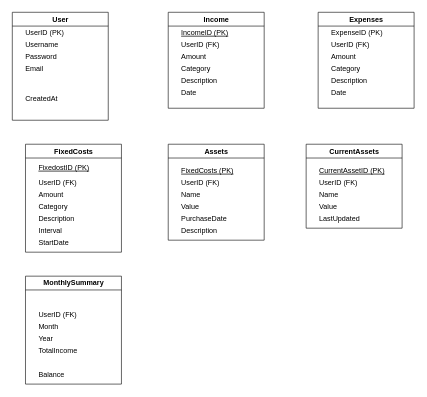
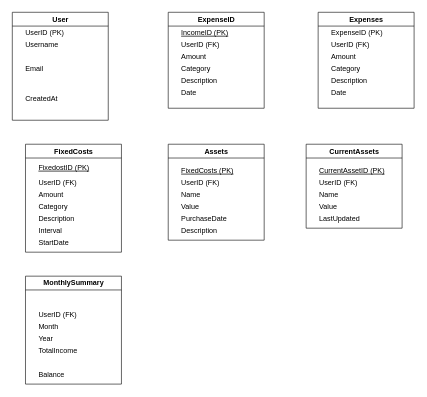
  <mxCell id="0" />
  <mxCell id="1" parent="0" />
- <mxCell id="2" value="Income" style="swimlane;html=1;container=0;movable=1;resizable=1;rotatable=1;deletable=1;editable=1;locked=0;connectable=1;" parent="1" vertex="1"><mxGeometry x="280" y="20" width="160" height="160" as="geometry" /></mxCell>
+ <mxCell id="2" value="ExpenseID" style="swimlane;html=1;container=0;movable=1;resizable=1;rotatable=1;deletable=1;editable=1;locked=0;connectable=1;" parent="1" vertex="1"><mxGeometry x="280" y="20" width="160" height="160" as="geometry" /></mxCell>
  <mxCell id="3" value="Date" style="text;container=0;movable=1;resizable=1;rotatable=1;deletable=1;editable=1;locked=0;connectable=1;" parent="2" vertex="1"><mxGeometry x="20" y="120" width="120" height="20" as="geometry" /></mxCell>
  <mxCell id="4" value="User" style="swimlane;html=1;" parent="1" vertex="1"><mxGeometry x="20" y="20" width="160" height="180" as="geometry" /></mxCell>
  <mxCell id="5" value="UserID (PK)" style="text" parent="4" vertex="1"><mxGeometry x="20" y="20" width="120" height="20" as="geometry" /></mxCell>
  <mxCell id="6" value="Username" style="text" parent="4" vertex="1"><mxGeometry x="20" y="40" width="120" height="20" as="geometry" /></mxCell>
- <mxCell id="7" value="Password" style="text" parent="4" vertex="1"><mxGeometry x="20" y="60" width="120" height="20" as="geometry" /></mxCell>
  <mxCell id="8" value="Email" style="text" parent="4" vertex="1"><mxGeometry x="20" y="80" width="120" height="20" as="geometry" /></mxCell>
  <mxCell id="9" value="CreatedAt" style="text" parent="4" vertex="1"><mxGeometry x="20" y="130" width="120" height="20" as="geometry" /></mxCell>
  <mxCell id="10" value="Expenses" style="swimlane;html=1;" parent="1" vertex="1"><mxGeometry x="530" y="20" width="160" height="160" as="geometry" /></mxCell>
  <mxCell id="11" value="ExpenseID (PK)" style="text" parent="10" vertex="1"><mxGeometry x="20" y="20" width="120" height="20" as="geometry" /></mxCell>
  <mxCell id="12" value="UserID (FK)" style="text" parent="10" vertex="1"><mxGeometry x="20" y="40" width="120" height="20" as="geometry" /></mxCell>
  <mxCell id="13" value="Amount" style="text" parent="10" vertex="1"><mxGeometry x="20" y="60" width="120" height="20" as="geometry" /></mxCell>
  <mxCell id="14" value="Category" style="text" parent="10" vertex="1"><mxGeometry x="20" y="80" width="120" height="20" as="geometry" /></mxCell>
  <mxCell id="15" value="Description" style="text" parent="10" vertex="1"><mxGeometry x="20" y="100" width="120" height="20" as="geometry" /></mxCell>
  <mxCell id="16" value="Date" style="text" vertex="1" parent="10"><mxGeometry x="20" y="120" width="120" height="20" as="geometry" /></mxCell>
  <mxCell id="17" value="IncomeID (PK)" style="text;container=0;movable=1;resizable=1;rotatable=1;deletable=1;editable=1;locked=0;connectable=1;fontStyle=4" parent="1" vertex="1"><mxGeometry x="300" y="40" width="120" height="20" as="geometry" /></mxCell>
  <mxCell id="18" value="UserID (FK)" style="text;container=0;movable=1;resizable=1;rotatable=1;deletable=1;editable=1;locked=0;connectable=1;" parent="1" vertex="1"><mxGeometry x="300" y="60" width="120" height="20" as="geometry" /></mxCell>
  <mxCell id="19" value="Amount" style="text;container=0;movable=1;resizable=1;rotatable=1;deletable=1;editable=1;locked=0;connectable=1;" parent="1" vertex="1"><mxGeometry x="300" y="80" width="120" height="20" as="geometry" /></mxCell>
  <mxCell id="20" value="Category" style="text;container=0;movable=1;resizable=1;rotatable=1;deletable=1;editable=1;locked=0;connectable=1;" parent="1" vertex="1"><mxGeometry x="300" y="100" width="120" height="20" as="geometry" /></mxCell>
  <mxCell id="21" value="Description" style="text;container=0;movable=1;resizable=1;rotatable=1;deletable=1;editable=1;locked=0;connectable=1;" parent="1" vertex="1"><mxGeometry x="300" y="120" width="120" height="20" as="geometry" /></mxCell>
  <mxCell id="22" value="FixedCosts" style="swimlane;html=1;container=0;movable=1;resizable=1;rotatable=1;deletable=1;editable=1;locked=0;connectable=1;" parent="1" vertex="1"><mxGeometry x="42" y="240" width="160" height="180" as="geometry" /></mxCell>
  <mxCell id="23" value="Interval" style="text;container=0;movable=1;resizable=1;rotatable=1;deletable=1;editable=1;locked=0;connectable=1;" parent="22" vertex="1"><mxGeometry x="20" y="130" width="120" height="20" as="geometry" /></mxCell>
  <mxCell id="24" value="Amount" style="text;container=0;movable=1;resizable=1;rotatable=1;deletable=1;editable=1;locked=0;connectable=1;" parent="22" vertex="1"><mxGeometry x="20" y="70" width="120" height="20" as="geometry" /></mxCell>
  <mxCell id="25" value="Category" style="text;container=0;movable=1;resizable=1;rotatable=1;deletable=1;editable=1;locked=0;connectable=1;" parent="22" vertex="1"><mxGeometry x="20" y="90" width="120" height="20" as="geometry" /></mxCell>
  <mxCell id="26" value="Description" style="text;container=0;movable=1;resizable=1;rotatable=1;deletable=1;editable=1;locked=0;connectable=1;" parent="22" vertex="1"><mxGeometry x="20" y="110" width="120" height="20" as="geometry" /></mxCell>
  <mxCell id="27" value="UserID (FK)" style="text;container=0;movable=1;resizable=1;rotatable=1;deletable=1;editable=1;locked=0;connectable=1;" parent="22" vertex="1"><mxGeometry x="20" y="50" width="120" height="20" as="geometry" /></mxCell>
  <mxCell id="28" value="StartDate" style="text;container=0;movable=1;resizable=1;rotatable=1;deletable=1;editable=1;locked=0;connectable=1;" vertex="1" parent="22"><mxGeometry x="20" y="150" width="120" height="20" as="geometry" /></mxCell>
  <mxCell id="29" value="FixedostID (PK)" style="text;container=0;movable=1;resizable=1;rotatable=1;deletable=1;editable=1;locked=0;connectable=1;fontStyle=4" parent="1" vertex="1"><mxGeometry x="62" y="265" width="120" height="15" as="geometry" /></mxCell>
  <mxCell id="30" value="Assets" style="swimlane;html=1;container=0;movable=1;resizable=1;rotatable=1;deletable=1;editable=1;locked=0;connectable=1;" parent="1" vertex="1"><mxGeometry x="280" y="240" width="160" height="160" as="geometry" /></mxCell>
  <mxCell id="31" value="Description" style="text;container=0;movable=1;resizable=1;rotatable=1;deletable=1;editable=1;locked=0;connectable=1;" parent="30" vertex="1"><mxGeometry x="20" y="130" width="120" height="20" as="geometry" /></mxCell>
  <mxCell id="32" value="FixedCosts (PK)" style="text;container=0;movable=1;resizable=1;rotatable=1;deletable=1;editable=1;locked=0;connectable=1;fontStyle=4" parent="30" vertex="1"><mxGeometry x="20" y="30" width="120" height="20" as="geometry" /></mxCell>
  <mxCell id="33" value="UserID (FK)" style="text;container=0;movable=1;resizable=1;rotatable=1;deletable=1;editable=1;locked=0;connectable=1;" parent="30" vertex="1"><mxGeometry x="20" y="50" width="120" height="20" as="geometry" /></mxCell>
  <mxCell id="34" value="Name" style="text;container=0;movable=1;resizable=1;rotatable=1;deletable=1;editable=1;locked=0;connectable=1;" parent="30" vertex="1"><mxGeometry x="20" y="70" width="120" height="20" as="geometry" /></mxCell>
  <mxCell id="35" value="Value" style="text;container=0;movable=1;resizable=1;rotatable=1;deletable=1;editable=1;locked=0;connectable=1;" parent="30" vertex="1"><mxGeometry x="20" y="90" width="120" height="20" as="geometry" /></mxCell>
  <mxCell id="36" value="PurchaseDate" style="text;container=0;movable=1;resizable=1;rotatable=1;deletable=1;editable=1;locked=0;connectable=1;" parent="30" vertex="1"><mxGeometry x="20" y="110" width="120" height="20" as="geometry" /></mxCell>
  <mxCell id="37" value="CurrentAssets" style="swimlane;html=1;container=0;movable=1;resizable=1;rotatable=1;deletable=1;editable=1;locked=0;connectable=1;" vertex="1" parent="1"><mxGeometry x="510" y="240" width="160" height="140" as="geometry" /></mxCell>
  <mxCell id="38" value="CurrentAssetID (PK)" style="text;container=0;movable=1;resizable=1;rotatable=1;deletable=1;editable=1;locked=0;connectable=1;fontStyle=4" vertex="1" parent="37"><mxGeometry x="20" y="30" width="120" height="20" as="geometry" /></mxCell>
  <mxCell id="39" value="UserID (FK)" style="text;container=0;movable=1;resizable=1;rotatable=1;deletable=1;editable=1;locked=0;connectable=1;" vertex="1" parent="37"><mxGeometry x="20" y="50" width="120" height="20" as="geometry" /></mxCell>
  <mxCell id="40" value="Name" style="text;container=0;movable=1;resizable=1;rotatable=1;deletable=1;editable=1;locked=0;connectable=1;" vertex="1" parent="37"><mxGeometry x="20" y="70" width="120" height="20" as="geometry" /></mxCell>
  <mxCell id="41" value="Value" style="text;container=0;movable=1;resizable=1;rotatable=1;deletable=1;editable=1;locked=0;connectable=1;" vertex="1" parent="37"><mxGeometry x="20" y="90" width="120" height="20" as="geometry" /></mxCell>
  <mxCell id="42" value="LastUpdated" style="text;container=0;movable=1;resizable=1;rotatable=1;deletable=1;editable=1;locked=0;connectable=1;" vertex="1" parent="37"><mxGeometry x="20" y="110" width="120" height="20" as="geometry" /></mxCell>
  <mxCell id="43" value="MonthlySummary" style="swimlane;html=1;container=0;movable=1;resizable=1;rotatable=1;deletable=1;editable=1;locked=0;connectable=1;" vertex="1" parent="1"><mxGeometry x="42" y="460" width="160" height="180" as="geometry" /></mxCell>
  <mxCell id="44" value="Month" style="text;container=0;movable=1;resizable=1;rotatable=1;deletable=1;editable=1;locked=0;connectable=1;" vertex="1" parent="43"><mxGeometry x="20" y="70" width="120" height="20" as="geometry" /></mxCell>
  <mxCell id="45" value="Year" style="text;container=0;movable=1;resizable=1;rotatable=1;deletable=1;editable=1;locked=0;connectable=1;" vertex="1" parent="43"><mxGeometry x="20" y="90" width="120" height="20" as="geometry" /></mxCell>
  <mxCell id="46" value="TotalIncome" style="text;container=0;movable=1;resizable=1;rotatable=1;deletable=1;editable=1;locked=0;connectable=1;" vertex="1" parent="43"><mxGeometry x="20" y="110" width="120" height="20" as="geometry" /></mxCell>
  <mxCell id="47" value="UserID (FK)" style="text;container=0;movable=1;resizable=1;rotatable=1;deletable=1;editable=1;locked=0;connectable=1;" vertex="1" parent="43"><mxGeometry x="20" y="50" width="120" height="20" as="geometry" /></mxCell>
  <mxCell id="48" value="Balance" style="text;container=0;movable=1;resizable=1;rotatable=1;deletable=1;editable=1;locked=0;connectable=1;" vertex="1" parent="43"><mxGeometry x="20" y="150" width="120" height="20" as="geometry" /></mxCell>
